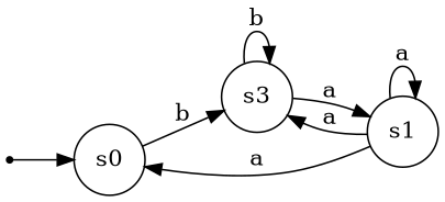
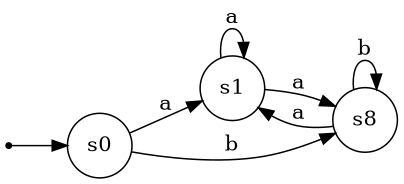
  digraph {
    rankdir=LR
    node [shape=circle]
    s0
    s1
-   s3
+   s3 [label=s8]
    "" [shape=point]
-   s1 -> s0 [label=a]
+   s0 -> s1 [label=a]
    s0 -> s3 [label=b]
    s1 -> s1 [label=a]
    s1 -> s3 [label=a]
    s3 -> s1 [label=a]
    s3 -> s3 [label=b]
    "" -> s0
  }
